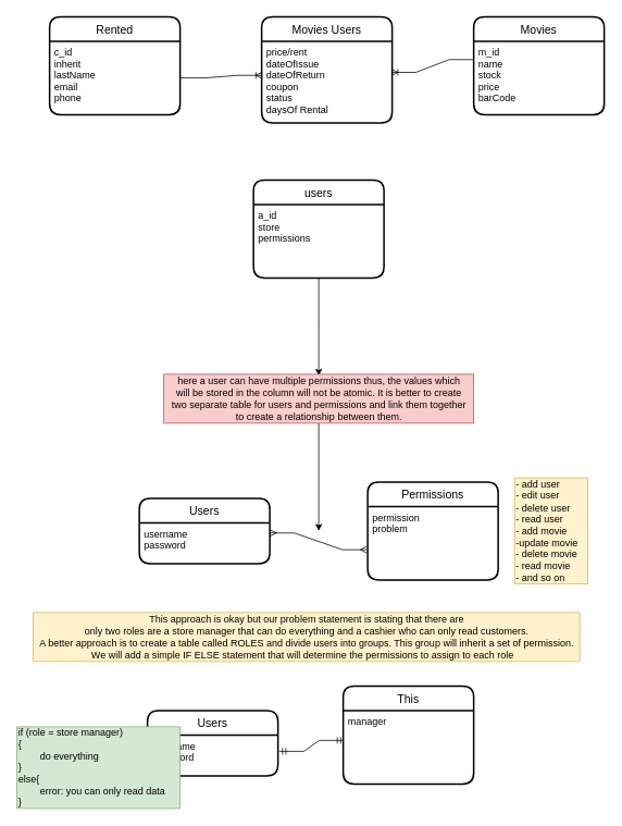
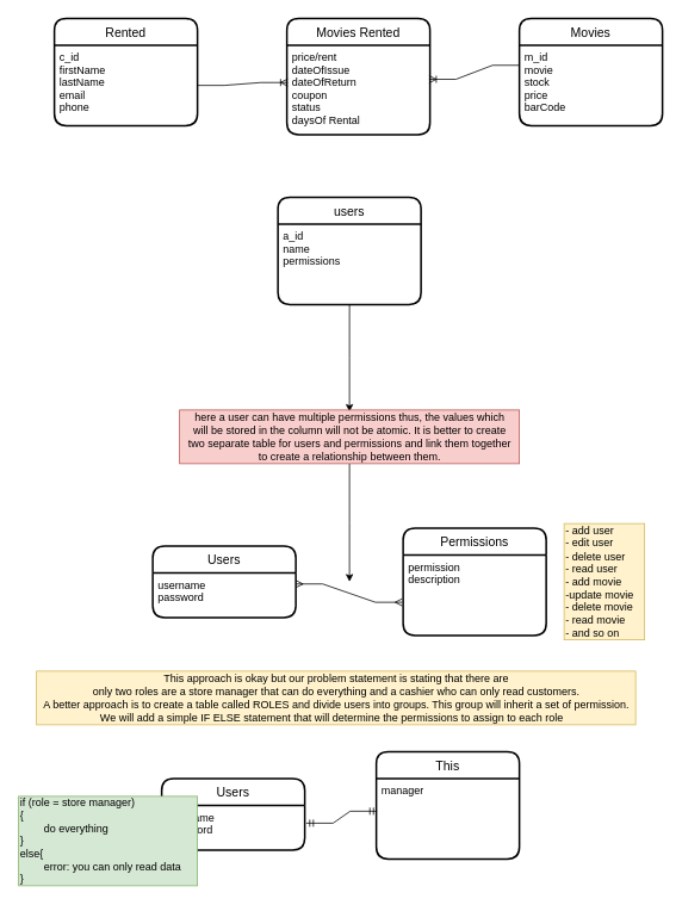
  <mxCell id="0" />
  <mxCell id="1" parent="0" />
  <mxCell id="2" value="Rented" style="swimlane;childLayout=stackLayout;horizontal=1;startSize=30;horizontalStack=0;rounded=1;fontSize=14;fontStyle=0;strokeWidth=2;resizeParent=0;resizeLast=1;shadow=0;dashed=0;align=center;" parent="1" vertex="1"><mxGeometry x="60" y="20" width="160" height="120" as="geometry" /></mxCell>
- <mxCell id="3" value="c_id&#10;inherit&#10;lastName&#10;email&#10;phone" style="align=left;strokeColor=none;fillColor=none;spacingLeft=4;fontSize=12;verticalAlign=top;resizable=0;rotatable=0;part=1;" parent="2" vertex="1"><mxGeometry y="30" width="160" height="90" as="geometry" /></mxCell>
+ <mxCell id="3" value="c_id&#10;firstName&#10;lastName&#10;email&#10;phone" style="align=left;strokeColor=none;fillColor=none;spacingLeft=4;fontSize=12;verticalAlign=top;resizable=0;rotatable=0;part=1;" parent="2" vertex="1"><mxGeometry y="30" width="160" height="90" as="geometry" /></mxCell>
  <mxCell id="4" value="Movies" style="swimlane;childLayout=stackLayout;horizontal=1;startSize=30;horizontalStack=0;rounded=1;fontSize=14;fontStyle=0;strokeWidth=2;resizeParent=0;resizeLast=1;shadow=0;dashed=0;align=center;" parent="1" vertex="1"><mxGeometry x="580" y="20" width="160" height="120" as="geometry" /></mxCell>
- <mxCell id="5" value="m_id&#10;name&#10;stock&#10;price&#10;barCode" style="align=left;strokeColor=none;fillColor=none;spacingLeft=4;fontSize=12;verticalAlign=top;resizable=0;rotatable=0;part=1;" parent="4" vertex="1"><mxGeometry y="30" width="160" height="90" as="geometry" /></mxCell>
+ <mxCell id="5" value="m_id&#10;movie&#10;stock&#10;price&#10;barCode" style="align=left;strokeColor=none;fillColor=none;spacingLeft=4;fontSize=12;verticalAlign=top;resizable=0;rotatable=0;part=1;" parent="4" vertex="1"><mxGeometry y="30" width="160" height="90" as="geometry" /></mxCell>
  <mxCell id="6" value="users" style="swimlane;childLayout=stackLayout;horizontal=1;startSize=30;horizontalStack=0;rounded=1;fontSize=14;fontStyle=0;strokeWidth=2;resizeParent=0;resizeLast=1;shadow=0;dashed=0;align=center;" parent="1" vertex="1"><mxGeometry x="310" y="220" width="160" height="120" as="geometry" /></mxCell>
- <mxCell id="7" value="a_id&#10;store&#10;permissions" style="align=left;strokeColor=none;fillColor=none;spacingLeft=4;fontSize=12;verticalAlign=top;resizable=0;rotatable=0;part=1;" parent="6" vertex="1"><mxGeometry y="30" width="160" height="90" as="geometry" /></mxCell>
- <mxCell id="8" value="Movies Users" style="swimlane;childLayout=stackLayout;horizontal=1;startSize=30;horizontalStack=0;rounded=1;fontSize=14;fontStyle=0;strokeWidth=2;resizeParent=0;resizeLast=1;shadow=0;dashed=0;align=center;" parent="1" vertex="1"><mxGeometry x="320" y="20" width="160" height="130" as="geometry" /></mxCell>
+ <mxCell id="7" value="a_id&#10;name&#10;permissions" style="align=left;strokeColor=none;fillColor=none;spacingLeft=4;fontSize=12;verticalAlign=top;resizable=0;rotatable=0;part=1;" parent="6" vertex="1"><mxGeometry y="30" width="160" height="90" as="geometry" /></mxCell>
+ <mxCell id="8" value="Movies Rented" style="swimlane;childLayout=stackLayout;horizontal=1;startSize=30;horizontalStack=0;rounded=1;fontSize=14;fontStyle=0;strokeWidth=2;resizeParent=0;resizeLast=1;shadow=0;dashed=0;align=center;" parent="1" vertex="1"><mxGeometry x="320" y="20" width="160" height="130" as="geometry" /></mxCell>
  <mxCell id="9" value="price/rent&#10;dateOfIssue&#10;dateOfReturn&#10;coupon&#10;status&#10;daysOf Rental" style="align=left;strokeColor=none;fillColor=none;spacingLeft=4;fontSize=12;verticalAlign=top;resizable=0;rotatable=0;part=1;" parent="8" vertex="1"><mxGeometry y="30" width="160" height="100" as="geometry" /></mxCell>
  <mxCell id="10" value="" style="edgeStyle=entityRelationEdgeStyle;fontSize=12;html=1;endArrow=ERoneToMany;rounded=0;exitX=1;exitY=0.5;exitDx=0;exitDy=0;entryX=0.006;entryY=0.418;entryDx=0;entryDy=0;entryPerimeter=0;" parent="1" source="3" target="9" edge="1"><mxGeometry width="100" height="100" relative="1" as="geometry"><mxPoint x="350" y="250" as="sourcePoint" /><mxPoint x="450" y="150" as="targetPoint" /></mxGeometry></mxCell>
  <mxCell id="11" value="" style="edgeStyle=entityRelationEdgeStyle;fontSize=12;html=1;endArrow=ERoneToMany;rounded=0;exitX=0;exitY=0.25;exitDx=0;exitDy=0;entryX=0.994;entryY=0.382;entryDx=0;entryDy=0;entryPerimeter=0;" parent="1" source="5" target="9" edge="1"><mxGeometry width="100" height="100" relative="1" as="geometry"><mxPoint x="350" y="250" as="sourcePoint" /><mxPoint x="560" y="210" as="targetPoint" /></mxGeometry></mxCell>
  <mxCell id="12" style="edgeStyle=orthogonalEdgeStyle;rounded=0;orthogonalLoop=1;jettySize=auto;html=1;" parent="1" source="7" edge="1"><mxGeometry relative="1" as="geometry"><mxPoint x="390" y="460" as="targetPoint" /></mxGeometry></mxCell>
  <mxCell id="13" style="edgeStyle=orthogonalEdgeStyle;rounded=0;orthogonalLoop=1;jettySize=auto;html=1;" parent="1" source="14" edge="1"><mxGeometry relative="1" as="geometry"><mxPoint x="390" y="650" as="targetPoint" /></mxGeometry></mxCell>
  <mxCell id="14" value="here a user can have multiple permissions thus, the values which&lt;br&gt;will be stored in the column will not be atomic. It is better to create&lt;br&gt;two separate table for users and permissions and link them together&lt;br&gt;to create a relationship between them." style="text;html=1;align=center;verticalAlign=middle;resizable=0;points=[];autosize=1;strokeColor=#b85450;fillColor=#f8cecc;" parent="1" vertex="1"><mxGeometry x="200" y="458" width="380" height="60" as="geometry" /></mxCell>
  <mxCell id="15" value="Users" style="swimlane;childLayout=stackLayout;horizontal=1;startSize=30;horizontalStack=0;rounded=1;fontSize=14;fontStyle=0;strokeWidth=2;resizeParent=0;resizeLast=1;shadow=0;dashed=0;align=center;" parent="1" vertex="1"><mxGeometry x="170" y="610" width="160" height="80" as="geometry" /></mxCell>
  <mxCell id="16" value="username&#10;password" style="align=left;strokeColor=none;fillColor=none;spacingLeft=4;fontSize=12;verticalAlign=top;resizable=0;rotatable=0;part=1;" parent="15" vertex="1"><mxGeometry y="30" width="160" height="50" as="geometry" /></mxCell>
  <mxCell id="17" value="Permissions" style="swimlane;childLayout=stackLayout;horizontal=1;startSize=30;horizontalStack=0;rounded=1;fontSize=14;fontStyle=0;strokeWidth=2;resizeParent=0;resizeLast=1;shadow=0;dashed=0;align=center;" parent="1" vertex="1"><mxGeometry x="450" y="590" width="160" height="120" as="geometry" /></mxCell>
- <mxCell id="18" value="permission&#10;problem" style="align=left;strokeColor=none;fillColor=none;spacingLeft=4;fontSize=12;verticalAlign=top;resizable=0;rotatable=0;part=1;" parent="17" vertex="1"><mxGeometry y="30" width="160" height="90" as="geometry" /></mxCell>
+ <mxCell id="18" value="permission&#10;description" style="align=left;strokeColor=none;fillColor=none;spacingLeft=4;fontSize=12;verticalAlign=top;resizable=0;rotatable=0;part=1;" parent="17" vertex="1"><mxGeometry y="30" width="160" height="90" as="geometry" /></mxCell>
  <mxCell id="19" value="" style="edgeStyle=entityRelationEdgeStyle;fontSize=12;html=1;endArrow=ERmany;startArrow=ERmany;rounded=0;exitX=1;exitY=0.25;exitDx=0;exitDy=0;entryX=-0.006;entryY=0.589;entryDx=0;entryDy=0;entryPerimeter=0;" parent="1" source="16" target="18" edge="1"><mxGeometry width="100" height="100" relative="1" as="geometry"><mxPoint x="350" y="665" as="sourcePoint" /><mxPoint x="480" y="460" as="targetPoint" /></mxGeometry></mxCell>
  <mxCell id="20" value="This approach is okay but our problem statement is stating that there are&lt;br&gt;only two roles are a store manager that can do everything and a cashier who can only read customers.&lt;br&gt;A better approach is to create a table called ROLES and divide users into groups. This group will inherit a set of permission.&lt;br&gt;We will add a simple IF ELSE statement that will determine the permissions to assign to each role&amp;nbsp; &amp;nbsp;" style="text;html=1;align=center;verticalAlign=middle;resizable=0;points=[];autosize=1;strokeColor=#d6b656;fillColor=#fff2cc;" vertex="1" parent="1"><mxGeometry x="40" y="750" width="670" height="60" as="geometry" /></mxCell>
  <mxCell id="21" value="- add user&lt;br&gt;- edit user&lt;br&gt;- delete user&lt;br&gt;- read user&lt;br&gt;- add movie&lt;br&gt;-update movie&lt;br&gt;- delete movie&lt;br&gt;- read movie&lt;br&gt;- and so on" style="text;html=1;align=left;verticalAlign=middle;resizable=0;points=[];autosize=1;strokeColor=#d6b656;fillColor=#fff2cc;" vertex="1" parent="1"><mxGeometry x="630" y="585" width="90" height="130" as="geometry" /></mxCell>
  <mxCell id="22" value="Users" style="swimlane;childLayout=stackLayout;horizontal=1;startSize=30;horizontalStack=0;rounded=1;fontSize=14;fontStyle=0;strokeWidth=2;resizeParent=0;resizeLast=1;shadow=0;dashed=0;align=center;" vertex="1" parent="1"><mxGeometry x="180" y="870" width="160" height="80" as="geometry" /></mxCell>
  <mxCell id="23" value="username&#10;password" style="align=left;strokeColor=none;fillColor=none;spacingLeft=4;fontSize=12;verticalAlign=top;resizable=0;rotatable=0;part=1;" vertex="1" parent="22"><mxGeometry y="30" width="160" height="50" as="geometry" /></mxCell>
  <mxCell id="24" value="This" style="swimlane;childLayout=stackLayout;horizontal=1;startSize=30;horizontalStack=0;rounded=1;fontSize=14;fontStyle=0;strokeWidth=2;resizeParent=0;resizeLast=1;shadow=0;dashed=0;align=center;" vertex="1" parent="1"><mxGeometry x="420" y="840" width="160" height="120" as="geometry" /></mxCell>
  <mxCell id="25" value="manager" style="align=left;strokeColor=none;fillColor=none;spacingLeft=4;fontSize=12;verticalAlign=top;resizable=0;rotatable=0;part=1;" vertex="1" parent="24"><mxGeometry y="30" width="160" height="90" as="geometry" /></mxCell>
  <mxCell id="26" value="" style="edgeStyle=entityRelationEdgeStyle;fontSize=12;html=1;endArrow=ERmandOne;startArrow=ERmandOne;rounded=0;exitX=1.01;exitY=0.4;exitDx=0;exitDy=0;exitPerimeter=0;entryX=0.005;entryY=0.407;entryDx=0;entryDy=0;entryPerimeter=0;" edge="1" parent="1" source="23" target="25"><mxGeometry width="100" height="100" relative="1" as="geometry"><mxPoint x="360" y="710" as="sourcePoint" /><mxPoint x="400" y="690" as="targetPoint" /></mxGeometry></mxCell>
  <mxCell id="27" value="if (role = store manager)&lt;br&gt;{&lt;br&gt;&lt;span style=&quot;white-space: pre&quot;&gt;&#09;&lt;/span&gt;do everything&lt;br&gt;}&lt;br&gt;else{&lt;br&gt;&lt;span style=&quot;white-space: pre&quot;&gt;&#09;&lt;/span&gt;error: you can only read data&lt;br&gt;}" style="text;html=1;align=left;verticalAlign=middle;resizable=0;points=[];autosize=1;strokeColor=#82b366;fillColor=#d5e8d4;" vertex="1" parent="1"><mxGeometry x="20" y="890" width="200" height="100" as="geometry" /></mxCell>
